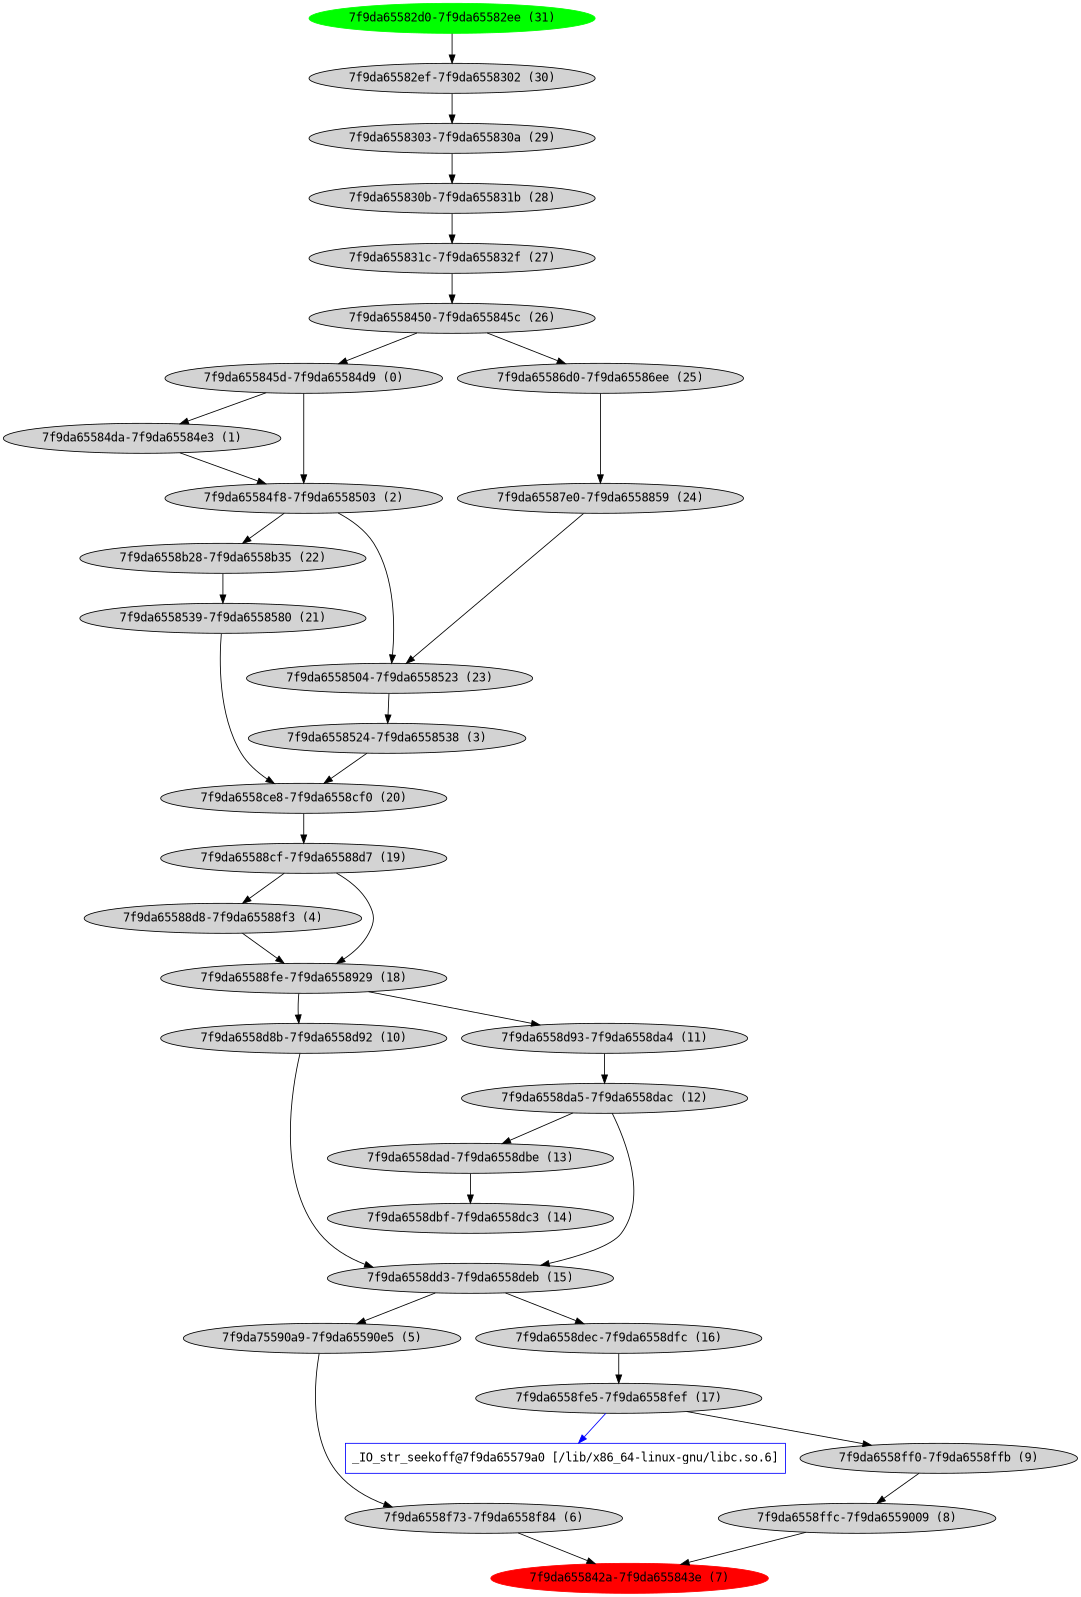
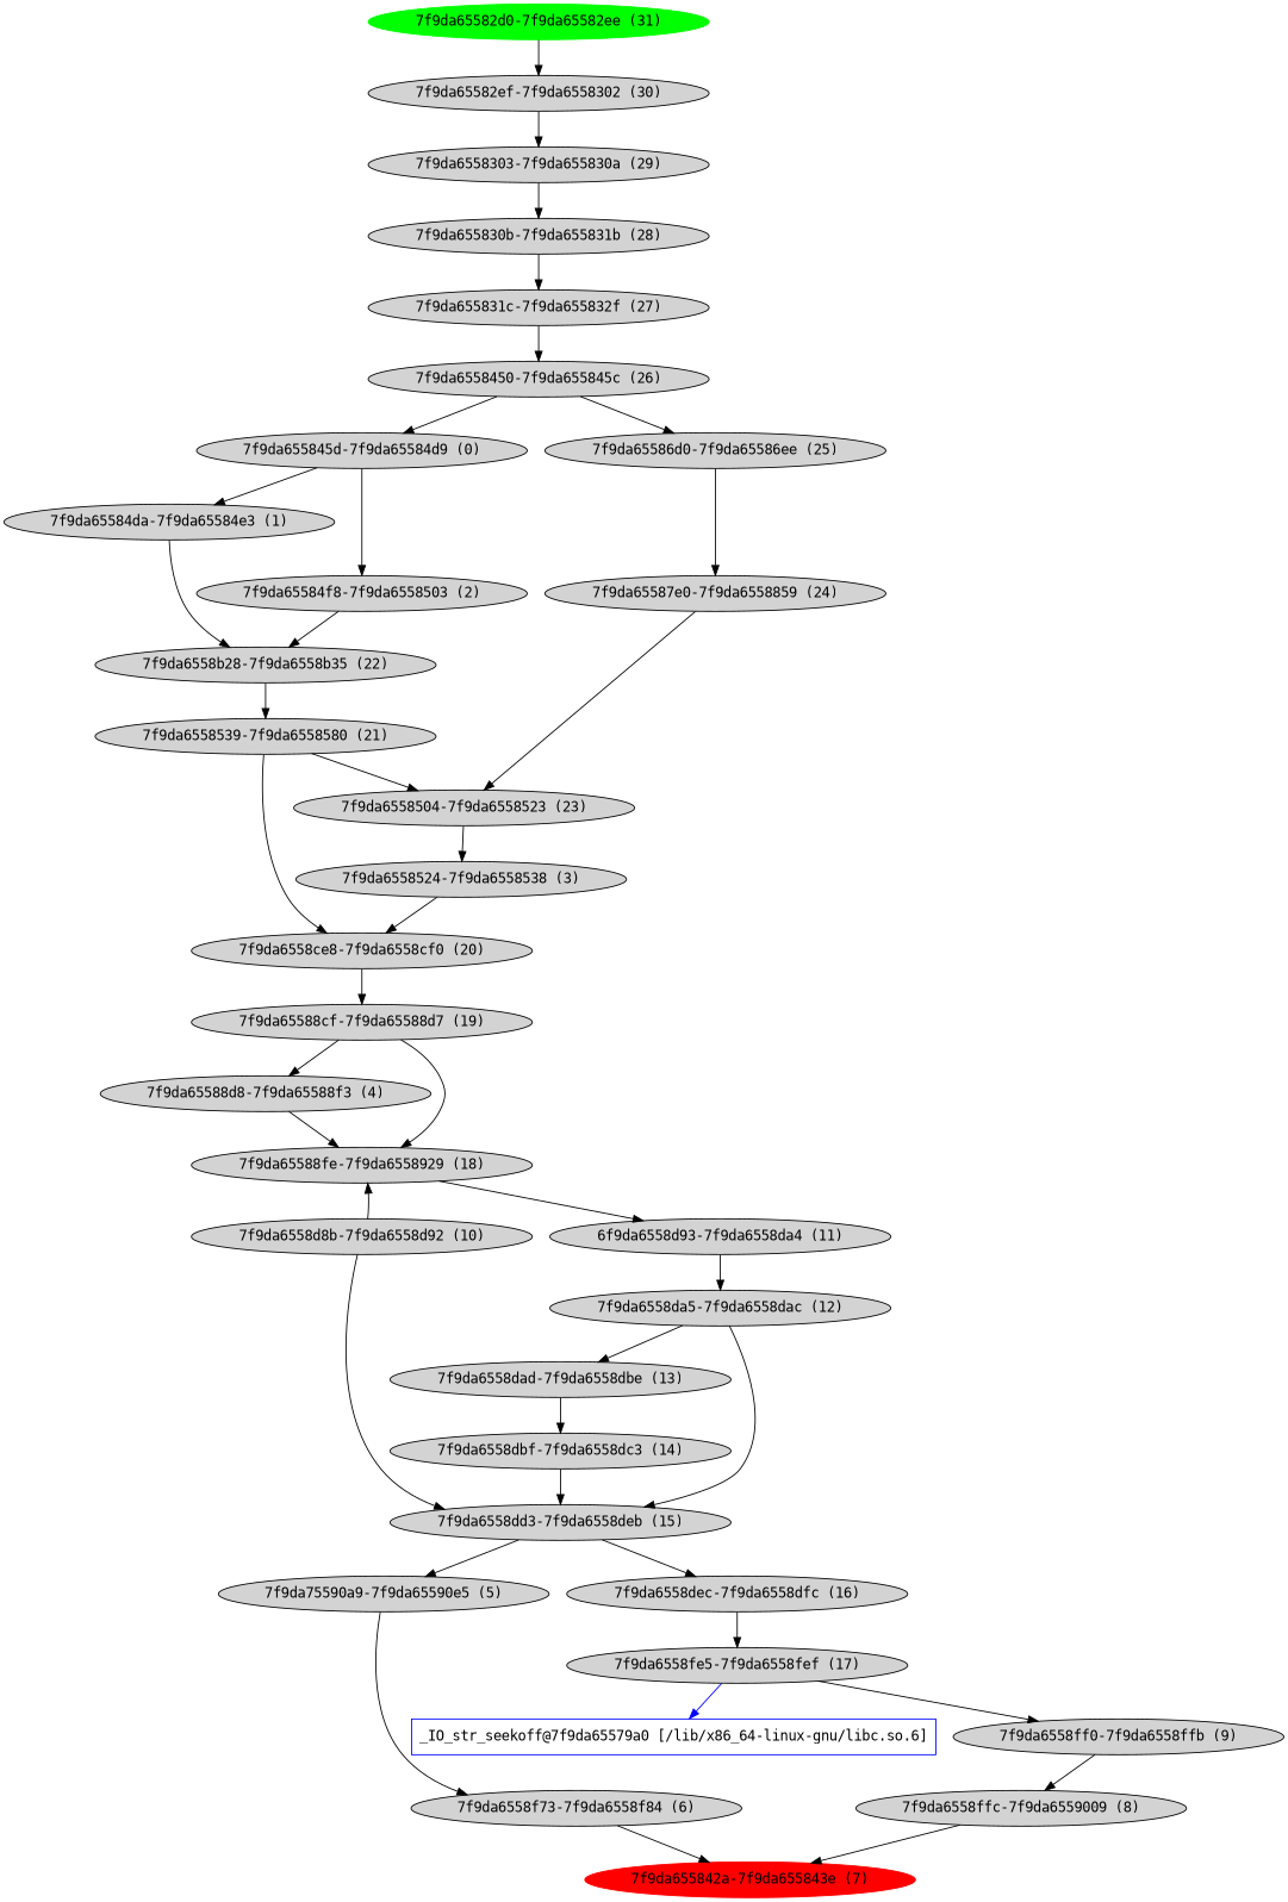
  digraph {
    fontname="DejaVu Sans Mono"
    node [fontname="DejaVu Sans Mono" style=filled]
    edge [fontname="DejaVu Sans Mono"]
    n1 [label="7f9da655845d-7f9da65584d9 (0)"]
    n2 [label="7f9da65584da-7f9da65584e3 (1)"]
    n3 [label="7f9da65584f8-7f9da6558503 (2)"]
    n4 [label="7f9da6558504-7f9da6558523 (23)"]
    n5 [label="7f9da6558b28-7f9da6558b35 (22)"]
    n6 [label="7f9da6558524-7f9da6558538 (3)"]
    n7 [label="7f9da6558ce8-7f9da6558cf0 (20)"]
    n8 [label="7f9da6558539-7f9da6558580 (21)"]
    n9 [label="7f9da65588d8-7f9da65588f3 (4)"]
    n10 [label="7f9da65588fe-7f9da6558929 (18)"]
    n11 [label="7f9da6558d8b-7f9da6558d92 (10)"]
-   n12 [label="7f9da6558d93-7f9da6558da4 (11)"]
+   n12 [label="6f9da6558d93-7f9da6558da4 (11)"]
    n13 [label="7f9da75590a9-7f9da65590e5 (5)"]
    n14 [label="7f9da6558f73-7f9da6558f84 (6)"]
    n15 [color=red label="7f9da655842a-7f9da655843e (7)"]
    n16 [label="7f9da6558ffc-7f9da6559009 (8)"]
    n17 [label="7f9da6558ff0-7f9da6558ffb (9)"]
    n18 [label="7f9da6558dd3-7f9da6558deb (15)"]
    n19 [label="7f9da6558da5-7f9da6558dac (12)"]
    n20 [label="7f9da6558dec-7f9da6558dfc (16)"]
    n21 [label="7f9da6558dad-7f9da6558dbe (13)"]
    n22 [label="7f9da6558dbf-7f9da6558dc3 (14)"]
    n23 [label="7f9da6558fe5-7f9da6558fef (17)"]
    n24 [color=blue label="_IO_str_seekoff@7f9da65579a0 [/lib/x86_64-linux-gnu/libc.so.6]" shape=rectangle style=""]
    n25 [label="7f9da65588cf-7f9da65588d7 (19)"]
    n26 [label="7f9da65587e0-7f9da6558859 (24)"]
    n27 [label="7f9da65586d0-7f9da65586ee (25)"]
    n28 [label="7f9da6558450-7f9da655845c (26)"]
    n29 [label="7f9da655831c-7f9da655832f (27)"]
    n30 [label="7f9da655830b-7f9da655831b (28)"]
    n31 [label="7f9da6558303-7f9da655830a (29)"]
    n32 [label="7f9da65582ef-7f9da6558302 (30)"]
    n33 [color=green label="7f9da65582d0-7f9da65582ee (31)"]
    n1 -> n2
    n1 -> n3
-   n2 -> n3
-   n3 -> n4
+   n2 -> n5
+   n8 -> n4
    n3 -> n5
    n4 -> n6
    n5 -> n8
    n6 -> n7
    n7 -> n25
    n8 -> n7
    n9 -> n10
-   n10 -> n11
+   n11 -> n10
    n10 -> n12
    n11 -> n18
    n12 -> n19
    n13 -> n14
    n14 -> n15
    n16 -> n15
    n17 -> n16
    n18 -> n13
    n18 -> n20
    n19 -> n18
    n19 -> n21
    n20 -> n23
    n21 -> n22
+   n22 -> n18
    n23 -> n17
    n23 -> n24 [color=blue]
    n25 -> n9
    n25 -> n10
    n26 -> n4
    n27 -> n26
    n28 -> n1
    n28 -> n27
    n29 -> n28
    n30 -> n29
    n31 -> n30
    n32 -> n31
    n33 -> n32
  }
